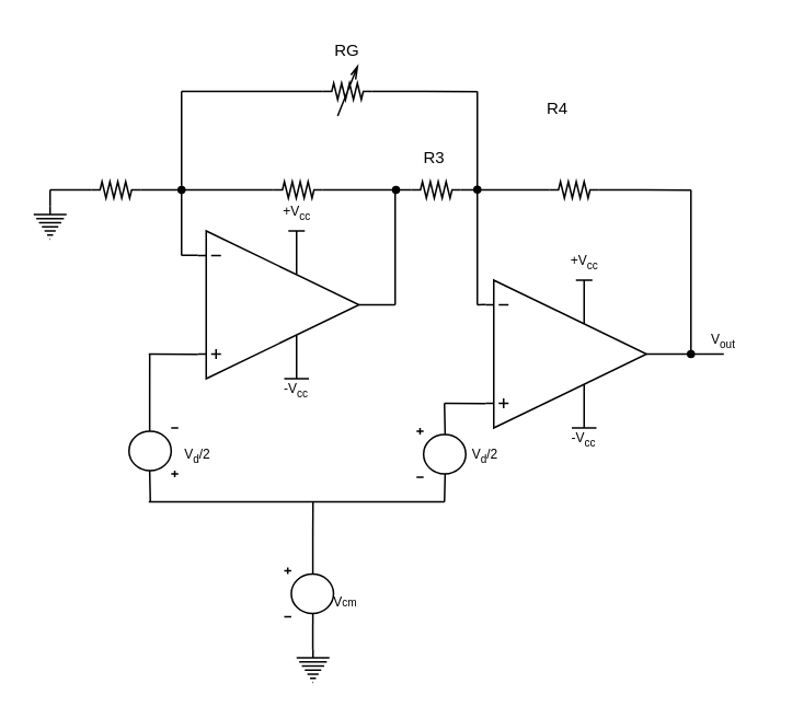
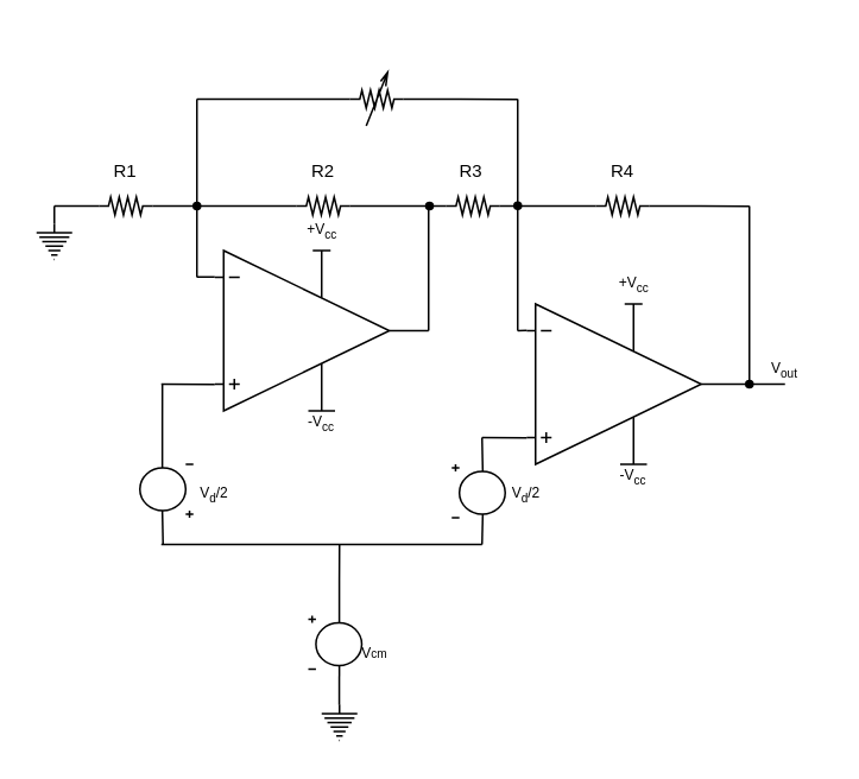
  <mxCell id="0" />
  <mxCell id="1" parent="0" />
  <mxCell id="2" style="edgeStyle=orthogonalEdgeStyle;rounded=0;orthogonalLoop=1;jettySize=auto;html=1;exitX=0;exitY=0.165;exitDx=0;exitDy=0;exitPerimeter=0;endArrow=none;endFill=0;" edge="1" parent="1" source="3"><mxGeometry relative="1" as="geometry"><mxPoint x="110.095" y="154.81" as="targetPoint" /></mxGeometry></mxCell>
  <mxCell id="3" value="" style="verticalLabelPosition=bottom;shadow=0;dashed=0;align=center;fillColor=#ffffff;html=1;verticalAlign=top;strokeWidth=1;shape=mxgraph.electrical.abstract.operational_amp_1;" vertex="1" parent="1"><mxGeometry x="120" y="140" width="98" height="90" as="geometry" /></mxCell>
  <mxCell id="4" value="" style="verticalLabelPosition=bottom;shadow=0;dashed=0;align=center;fillColor=#ffffff;html=1;verticalAlign=top;strokeWidth=1;shape=mxgraph.electrical.abstract.operational_amp_1;" vertex="1" parent="1"><mxGeometry x="295" y="170" width="98" height="90" as="geometry" /></mxCell>
  <mxCell id="5" style="edgeStyle=orthogonalEdgeStyle;rounded=0;orthogonalLoop=1;jettySize=auto;html=1;exitX=1;exitY=0.5;exitDx=0;exitDy=0;exitPerimeter=0;entryX=0;entryY=0.5;entryDx=0;entryDy=0;entryPerimeter=0;endArrow=none;endFill=0;" edge="1" parent="1" source="30" target="10"><mxGeometry relative="1" as="geometry" /></mxCell>
  <mxCell id="6" value="" style="pointerEvents=1;verticalLabelPosition=bottom;shadow=0;dashed=0;align=center;fillColor=#ffffff;html=1;verticalAlign=top;strokeWidth=1;shape=mxgraph.electrical.resistors.resistor_2;" vertex="1" parent="1"><mxGeometry x="166" y="110" width="30" height="10" as="geometry" /></mxCell>
  <mxCell id="7" style="edgeStyle=orthogonalEdgeStyle;rounded=0;orthogonalLoop=1;jettySize=auto;html=1;exitX=1;exitY=0.5;exitDx=0;exitDy=0;exitPerimeter=0;endArrow=none;endFill=0;" edge="1" parent="1" source="8"><mxGeometry relative="1" as="geometry"><mxPoint x="420" y="115.2" as="targetPoint" /></mxGeometry></mxCell>
  <mxCell id="8" value="" style="pointerEvents=1;verticalLabelPosition=bottom;shadow=0;dashed=0;align=center;fillColor=#ffffff;html=1;verticalAlign=top;strokeWidth=1;shape=mxgraph.electrical.resistors.resistor_2;" vertex="1" parent="1"><mxGeometry x="334" y="110" width="30" height="10" as="geometry" /></mxCell>
  <mxCell id="9" style="edgeStyle=orthogonalEdgeStyle;rounded=0;orthogonalLoop=1;jettySize=auto;html=1;exitX=1;exitY=0.5;exitDx=0;exitDy=0;exitPerimeter=0;entryX=0;entryY=0.5;entryDx=0;entryDy=0;entryPerimeter=0;endArrow=none;endFill=0;" edge="1" parent="1" source="10" target="8"><mxGeometry relative="1" as="geometry" /></mxCell>
  <mxCell id="10" value="" style="pointerEvents=1;verticalLabelPosition=bottom;shadow=0;dashed=0;align=center;fillColor=#ffffff;html=1;verticalAlign=top;strokeWidth=1;shape=mxgraph.electrical.resistors.resistor_2;" vertex="1" parent="1"><mxGeometry x="250" y="110" width="30" height="10" as="geometry" /></mxCell>
  <mxCell id="11" style="edgeStyle=orthogonalEdgeStyle;rounded=0;orthogonalLoop=1;jettySize=auto;html=1;exitX=1;exitY=0.5;exitDx=0;exitDy=0;exitPerimeter=0;endArrow=none;endFill=0;" edge="1" parent="1" source="12"><mxGeometry relative="1" as="geometry"><mxPoint x="110.143" y="115.143" as="targetPoint" /></mxGeometry></mxCell>
  <mxCell id="12" value="" style="pointerEvents=1;verticalLabelPosition=bottom;shadow=0;dashed=0;align=center;fillColor=#ffffff;html=1;verticalAlign=top;strokeWidth=1;shape=mxgraph.electrical.resistors.resistor_2;" vertex="1" parent="1"><mxGeometry x="55" y="110" width="30" height="10" as="geometry" /></mxCell>
  <mxCell id="13" value="" style="endArrow=none;html=1;" edge="1" parent="1"><mxGeometry width="50" height="50" relative="1" as="geometry"><mxPoint x="110" y="155" as="sourcePoint" /><mxPoint x="110" y="115" as="targetPoint" /></mxGeometry></mxCell>
  <mxCell id="14" value="" style="endArrow=none;html=1;entryX=0;entryY=0.5;entryDx=0;entryDy=0;entryPerimeter=0;" edge="1" parent="1" source="32" target="6"><mxGeometry width="50" height="50" relative="1" as="geometry"><mxPoint x="110" y="115" as="sourcePoint" /><mxPoint x="170" y="65" as="targetPoint" /></mxGeometry></mxCell>
  <mxCell id="15" value="" style="endArrow=none;html=1;exitX=1;exitY=0.5;exitDx=0;exitDy=0;exitPerimeter=0;" edge="1" parent="1" source="3"><mxGeometry width="50" height="50" relative="1" as="geometry"><mxPoint x="230" y="215" as="sourcePoint" /><mxPoint x="240" y="185" as="targetPoint" /></mxGeometry></mxCell>
  <mxCell id="16" value="" style="endArrow=none;html=1;" edge="1" parent="1"><mxGeometry width="50" height="50" relative="1" as="geometry"><mxPoint x="240" y="185" as="sourcePoint" /><mxPoint x="240" y="115" as="targetPoint" /></mxGeometry></mxCell>
  <mxCell id="17" value="" style="endArrow=none;html=1;entryX=0;entryY=0.165;entryDx=0;entryDy=0;entryPerimeter=0;" edge="1" parent="1" target="4"><mxGeometry width="50" height="50" relative="1" as="geometry"><mxPoint x="290" y="185" as="sourcePoint" /><mxPoint x="300" y="145" as="targetPoint" /></mxGeometry></mxCell>
  <mxCell id="18" value="" style="endArrow=none;html=1;" edge="1" parent="1"><mxGeometry width="50" height="50" relative="1" as="geometry"><mxPoint x="290" y="185" as="sourcePoint" /><mxPoint x="290" y="115" as="targetPoint" /></mxGeometry></mxCell>
  <mxCell id="19" value="" style="endArrow=none;html=1;exitX=1;exitY=0.5;exitDx=0;exitDy=0;exitPerimeter=0;" edge="1" parent="1" source="34"><mxGeometry width="50" height="50" relative="1" as="geometry"><mxPoint x="400" y="235" as="sourcePoint" /><mxPoint x="440" y="215" as="targetPoint" /></mxGeometry></mxCell>
  <mxCell id="20" value="" style="endArrow=none;html=1;" edge="1" parent="1"><mxGeometry width="50" height="50" relative="1" as="geometry"><mxPoint x="420" y="215" as="sourcePoint" /><mxPoint x="420" y="115" as="targetPoint" /></mxGeometry></mxCell>
  <mxCell id="21" value="" style="endArrow=none;html=1;entryX=0;entryY=0.835;entryDx=0;entryDy=0;entryPerimeter=0;" edge="1" parent="1" target="3"><mxGeometry width="50" height="50" relative="1" as="geometry"><mxPoint x="90" y="215" as="sourcePoint" /><mxPoint x="110" y="205" as="targetPoint" /></mxGeometry></mxCell>
+ <mxCell id="22" value="&lt;font style=&quot;font-size: 10px&quot;&gt;R1&lt;/font&gt;" style="text;html=1;strokeColor=none;fillColor=none;align=center;verticalAlign=middle;whiteSpace=wrap;rounded=0;" vertex="1" parent="1"><mxGeometry x="50" y="85" width="40" height="20" as="geometry" /></mxCell>
+ <mxCell id="23" value="&lt;font style=&quot;font-size: 10px&quot;&gt;R2&lt;/font&gt;" style="text;html=1;strokeColor=none;fillColor=none;align=center;verticalAlign=middle;whiteSpace=wrap;rounded=0;" vertex="1" parent="1"><mxGeometry x="161" y="85" width="40" height="20" as="geometry" /></mxCell>
  <mxCell id="24" value="&lt;font style=&quot;font-size: 10px&quot;&gt;R3&lt;/font&gt;" style="text;html=1;strokeColor=none;fillColor=none;align=center;verticalAlign=middle;whiteSpace=wrap;rounded=0;" vertex="1" parent="1"><mxGeometry x="243.5" y="85" width="40" height="20" as="geometry" /></mxCell>
- <mxCell id="25" value="&lt;font style=&quot;font-size: 10px&quot;&gt;R4&lt;/font&gt;" style="text;html=1;strokeColor=none;fillColor=none;align=center;verticalAlign=middle;whiteSpace=wrap;rounded=0;" vertex="1" parent="1"><mxGeometry x="319" y="55" width="40" height="20" as="geometry" /></mxCell>
+ <mxCell id="25" value="&lt;font style=&quot;font-size: 10px&quot;&gt;R4&lt;/font&gt;" style="text;html=1;strokeColor=none;fillColor=none;align=center;verticalAlign=middle;whiteSpace=wrap;rounded=0;" vertex="1" parent="1"><mxGeometry x="329" y="85" width="40" height="20" as="geometry" /></mxCell>
  <mxCell id="26" value="" style="endArrow=none;html=1;" edge="1" parent="1"><mxGeometry width="50" height="50" relative="1" as="geometry"><mxPoint x="290" y="115" as="sourcePoint" /><mxPoint x="290" y="55" as="targetPoint" /></mxGeometry></mxCell>
  <mxCell id="27" value="" style="endArrow=none;html=1;entryX=0;entryY=0.5;entryDx=0;entryDy=0;entryPerimeter=0;" edge="1" parent="1" target="12"><mxGeometry width="50" height="50" relative="1" as="geometry"><mxPoint x="30" y="115" as="sourcePoint" /><mxPoint x="50" y="115" as="targetPoint" /></mxGeometry></mxCell>
  <mxCell id="28" value="" style="endArrow=none;html=1;" edge="1" parent="1"><mxGeometry width="50" height="50" relative="1" as="geometry"><mxPoint x="110" y="115" as="sourcePoint" /><mxPoint x="110" y="55" as="targetPoint" /></mxGeometry></mxCell>
  <mxCell id="29" value="" style="ellipse;whiteSpace=wrap;html=1;aspect=fixed;fillColor=#000000;" vertex="1" parent="1"><mxGeometry x="288" y="112.903" width="4" height="4" as="geometry" /></mxCell>
  <mxCell id="30" value="" style="ellipse;whiteSpace=wrap;html=1;aspect=fixed;fillColor=#000000;" vertex="1" parent="1"><mxGeometry x="238.5" y="113" width="4" height="4" as="geometry" /></mxCell>
  <mxCell id="31" style="edgeStyle=orthogonalEdgeStyle;rounded=0;orthogonalLoop=1;jettySize=auto;html=1;exitX=1;exitY=0.5;exitDx=0;exitDy=0;exitPerimeter=0;entryX=0;entryY=0.5;entryDx=0;entryDy=0;entryPerimeter=0;endArrow=none;endFill=0;" edge="1" parent="1" source="6" target="30"><mxGeometry relative="1" as="geometry"><mxPoint x="195.953" y="115.023" as="sourcePoint" /><mxPoint x="249.907" y="115.023" as="targetPoint" /></mxGeometry></mxCell>
  <mxCell id="32" value="" style="ellipse;whiteSpace=wrap;html=1;aspect=fixed;fillColor=#000000;" vertex="1" parent="1"><mxGeometry x="108" y="113" width="4" height="4" as="geometry" /></mxCell>
  <mxCell id="33" value="" style="endArrow=none;html=1;entryX=0;entryY=0.5;entryDx=0;entryDy=0;entryPerimeter=0;" edge="1" parent="1" target="32"><mxGeometry width="50" height="50" relative="1" as="geometry"><mxPoint x="110" y="115" as="sourcePoint" /><mxPoint x="166" y="115" as="targetPoint" /></mxGeometry></mxCell>
  <mxCell id="34" value="" style="ellipse;whiteSpace=wrap;html=1;aspect=fixed;fillColor=#000000;" vertex="1" parent="1"><mxGeometry x="418" y="213" width="4" height="4" as="geometry" /></mxCell>
  <mxCell id="35" value="" style="endArrow=none;html=1;exitX=1;exitY=0.5;exitDx=0;exitDy=0;exitPerimeter=0;" edge="1" parent="1" source="4" target="34"><mxGeometry width="50" height="50" relative="1" as="geometry"><mxPoint x="393" y="215" as="sourcePoint" /><mxPoint x="440" y="215" as="targetPoint" /></mxGeometry></mxCell>
  <mxCell id="36" value="" style="pointerEvents=1;verticalLabelPosition=bottom;shadow=0;dashed=0;align=center;fillColor=#ffffff;html=1;verticalAlign=top;strokeWidth=1;shape=mxgraph.electrical.signal_sources.protective_earth;" vertex="1" parent="1"><mxGeometry x="20" y="125" width="20" height="20" as="geometry" /></mxCell>
  <mxCell id="37" value="&lt;span style=&quot;font-size: 8px&quot;&gt;+V&lt;sub&gt;cc&lt;/sub&gt;&lt;/span&gt;" style="verticalLabelPosition=top;verticalAlign=bottom;shape=mxgraph.electrical.signal_sources.vss2;shadow=0;dashed=0;fillColor=#ffffff;align=center;strokeColor=#000000;strokeWidth=1;fontSize=24;html=1;" vertex="1" parent="1"><mxGeometry x="175" y="140" width="10" height="10" as="geometry" /></mxCell>
  <mxCell id="38" value="" style="pointerEvents=1;verticalLabelPosition=bottom;shadow=0;dashed=0;align=center;fillColor=#ffffff;html=1;verticalAlign=top;strokeWidth=1;shape=mxgraph.electrical.signal_sources.vdd;fontSize=24;" vertex="1" parent="1"><mxGeometry x="347.5" y="250" width="15" height="10" as="geometry" /></mxCell>
  <mxCell id="39" value="" style="endArrow=none;html=1;" edge="1" parent="1"><mxGeometry width="50" height="50" relative="1" as="geometry"><mxPoint x="30" y="125" as="sourcePoint" /><mxPoint x="30" y="115" as="targetPoint" /></mxGeometry></mxCell>
  <mxCell id="40" value="&lt;span style=&quot;font-size: 8px&quot;&gt;+V&lt;sub&gt;cc&lt;/sub&gt;&lt;/span&gt;" style="verticalLabelPosition=top;verticalAlign=bottom;shape=mxgraph.electrical.signal_sources.vss2;shadow=0;dashed=0;fillColor=#ffffff;align=center;strokeColor=#000000;strokeWidth=1;fontSize=24;html=1;" vertex="1" parent="1"><mxGeometry x="350" y="170" width="10" height="10" as="geometry" /></mxCell>
  <mxCell id="41" value="" style="pointerEvents=1;verticalLabelPosition=bottom;shadow=0;dashed=0;align=center;fillColor=#ffffff;html=1;verticalAlign=top;strokeWidth=1;shape=mxgraph.electrical.signal_sources.vdd;fontSize=24;" vertex="1" parent="1"><mxGeometry x="172.5" y="220" width="15" height="10" as="geometry" /></mxCell>
  <mxCell id="42" value="&lt;font style=&quot;font-size: 8px&quot;&gt;-V&lt;sub&gt;cc&lt;/sub&gt;&lt;/font&gt;" style="text;html=1;strokeColor=none;fillColor=none;align=center;verticalAlign=middle;whiteSpace=wrap;rounded=0;" vertex="1" parent="1"><mxGeometry x="160" y="225" width="40" height="20" as="geometry" /></mxCell>
  <mxCell id="43" value="&lt;font style=&quot;font-size: 8px&quot;&gt;-V&lt;sub&gt;cc&lt;/sub&gt;&lt;/font&gt;" style="text;html=1;strokeColor=none;fillColor=none;align=center;verticalAlign=middle;whiteSpace=wrap;rounded=0;" vertex="1" parent="1"><mxGeometry x="335" y="255" width="40" height="20" as="geometry" /></mxCell>
  <mxCell id="44" style="edgeStyle=orthogonalEdgeStyle;rounded=0;orthogonalLoop=1;jettySize=auto;html=1;exitX=1;exitY=0.5;exitDx=0;exitDy=0;exitPerimeter=0;endArrow=none;endFill=0;" edge="1" parent="1" source="45"><mxGeometry relative="1" as="geometry"><mxPoint x="290" y="55.143" as="targetPoint" /></mxGeometry></mxCell>
  <mxCell id="45" value="" style="pointerEvents=1;verticalLabelPosition=bottom;shadow=0;dashed=0;align=center;fillColor=#ffffff;html=1;verticalAlign=top;strokeWidth=1;shape=mxgraph.electrical.resistors.variable_resistor_2;" vertex="1" parent="1"><mxGeometry x="196" y="40" width="30" height="30" as="geometry" /></mxCell>
  <mxCell id="46" value="" style="endArrow=none;html=1;entryX=0;entryY=0.5;entryDx=0;entryDy=0;entryPerimeter=0;" edge="1" parent="1" target="45"><mxGeometry width="50" height="50" relative="1" as="geometry"><mxPoint x="110" y="55" as="sourcePoint" /><mxPoint x="190" y="55" as="targetPoint" /></mxGeometry></mxCell>
- <mxCell id="47" value="&lt;font style=&quot;font-size: 10px&quot;&gt;RG&lt;/font&gt;" style="text;html=1;strokeColor=none;fillColor=none;align=center;verticalAlign=middle;whiteSpace=wrap;rounded=0;" vertex="1" parent="1"><mxGeometry x="191" y="20" width="40" height="20" as="geometry" /></mxCell>
  <mxCell id="48" style="edgeStyle=orthogonalEdgeStyle;rounded=0;orthogonalLoop=1;jettySize=auto;html=1;exitX=0.58;exitY=0.935;exitDx=0;exitDy=0;exitPerimeter=0;endArrow=none;endFill=0;" edge="1" parent="1" source="49"><mxGeometry relative="1" as="geometry"><mxPoint x="90.628" y="215.023" as="targetPoint" /></mxGeometry></mxCell>
  <mxCell id="49" value="" style="pointerEvents=1;verticalLabelPosition=bottom;shadow=0;dashed=0;align=center;fillColor=#ffffff;html=1;verticalAlign=top;strokeWidth=1;shape=mxgraph.electrical.signal_sources.dc_source_1;direction=west;aspect=fixed;" vertex="1" parent="1"><mxGeometry x="78" y="260" width="30" height="30" as="geometry" /></mxCell>
  <mxCell id="50" value="" style="pointerEvents=1;verticalLabelPosition=bottom;shadow=0;dashed=0;align=center;fillColor=#ffffff;html=1;verticalAlign=top;strokeWidth=1;shape=mxgraph.electrical.signal_sources.dc_source_1;aspect=fixed;" vertex="1" parent="1"><mxGeometry x="253" y="260" width="30" height="30" as="geometry" /></mxCell>
  <mxCell id="51" value="" style="endArrow=none;html=1;entryX=0;entryY=0.835;entryDx=0;entryDy=0;entryPerimeter=0;" edge="1" parent="1" target="4"><mxGeometry width="50" height="50" relative="1" as="geometry"><mxPoint x="270" y="245" as="sourcePoint" /><mxPoint x="300" y="235" as="targetPoint" /></mxGeometry></mxCell>
  <mxCell id="52" value="" style="endArrow=none;html=1;exitX=0.58;exitY=0.135;exitDx=0;exitDy=0;exitPerimeter=0;" edge="1" parent="1" source="50"><mxGeometry width="50" height="50" relative="1" as="geometry"><mxPoint x="250" y="305" as="sourcePoint" /><mxPoint x="270" y="245" as="targetPoint" /></mxGeometry></mxCell>
  <mxCell id="53" value="" style="endArrow=none;html=1;entryX=0.58;entryY=0.135;entryDx=0;entryDy=0;entryPerimeter=0;" edge="1" parent="1" target="49"><mxGeometry width="50" height="50" relative="1" as="geometry"><mxPoint x="91" y="305" as="sourcePoint" /><mxPoint x="110" y="295" as="targetPoint" /></mxGeometry></mxCell>
  <mxCell id="54" value="" style="endArrow=none;html=1;entryX=0.58;entryY=0.935;entryDx=0;entryDy=0;entryPerimeter=0;" edge="1" parent="1" target="50"><mxGeometry width="50" height="50" relative="1" as="geometry"><mxPoint x="270" y="305" as="sourcePoint" /><mxPoint x="280" y="305" as="targetPoint" /></mxGeometry></mxCell>
  <mxCell id="55" value="" style="endArrow=none;html=1;" edge="1" parent="1"><mxGeometry width="50" height="50" relative="1" as="geometry"><mxPoint x="90" y="305" as="sourcePoint" /><mxPoint x="270" y="305" as="targetPoint" /></mxGeometry></mxCell>
  <mxCell id="56" style="edgeStyle=orthogonalEdgeStyle;rounded=0;orthogonalLoop=1;jettySize=auto;html=1;exitX=0.58;exitY=0.135;exitDx=0;exitDy=0;exitPerimeter=0;endArrow=none;endFill=0;" edge="1" parent="1" source="58"><mxGeometry relative="1" as="geometry"><mxPoint x="190" y="305" as="targetPoint" /></mxGeometry></mxCell>
  <mxCell id="57" style="edgeStyle=orthogonalEdgeStyle;rounded=0;orthogonalLoop=1;jettySize=auto;html=1;exitX=0.58;exitY=0.935;exitDx=0;exitDy=0;exitPerimeter=0;endArrow=none;endFill=0;" edge="1" parent="1" source="58"><mxGeometry relative="1" as="geometry"><mxPoint x="189.889" y="395.111" as="targetPoint" /></mxGeometry></mxCell>
  <mxCell id="58" value="" style="pointerEvents=1;verticalLabelPosition=bottom;shadow=0;dashed=0;align=center;fillColor=#ffffff;html=1;verticalAlign=top;strokeWidth=1;shape=mxgraph.electrical.signal_sources.dc_source_1;aspect=fixed;" vertex="1" parent="1"><mxGeometry x="172.5" y="345" width="30" height="30" as="geometry" /></mxCell>
  <mxCell id="59" value="" style="pointerEvents=1;verticalLabelPosition=bottom;shadow=0;dashed=0;align=center;fillColor=#ffffff;html=1;verticalAlign=top;strokeWidth=1;shape=mxgraph.electrical.signal_sources.protective_earth;" vertex="1" parent="1"><mxGeometry x="180" y="395" width="20" height="20" as="geometry" /></mxCell>
  <mxCell id="60" value="&lt;font style=&quot;font-size: 8px&quot;&gt;V&lt;sub&gt;out&lt;/sub&gt;&lt;/font&gt;" style="text;html=1;strokeColor=none;fillColor=none;align=center;verticalAlign=middle;whiteSpace=wrap;rounded=0;" vertex="1" parent="1"><mxGeometry x="420" y="195" width="40" height="20" as="geometry" /></mxCell>
  <mxCell id="61" value="&lt;font style=&quot;font-size: 8px&quot;&gt;V&lt;/font&gt;&lt;font style=&quot;font-size: 6.667px&quot;&gt;cm&lt;/font&gt;" style="text;html=1;strokeColor=none;fillColor=none;align=center;verticalAlign=middle;whiteSpace=wrap;rounded=0;" vertex="1" parent="1"><mxGeometry x="190" y="355.167" width="40" height="20" as="geometry" /></mxCell>
  <mxCell id="62" value="&lt;span style=&quot;font-size: 8px&quot;&gt;V&lt;sub&gt;d&lt;/sub&gt;/2&lt;/span&gt;" style="text;html=1;strokeColor=none;fillColor=none;align=center;verticalAlign=middle;whiteSpace=wrap;rounded=0;" vertex="1" parent="1"><mxGeometry x="100" y="265.167" width="40" height="20" as="geometry" /></mxCell>
  <mxCell id="63" value="&lt;span style=&quot;font-size: 8px&quot;&gt;V&lt;sub&gt;d&lt;/sub&gt;/2&lt;/span&gt;" style="text;html=1;strokeColor=none;fillColor=none;align=center;verticalAlign=middle;whiteSpace=wrap;rounded=0;" vertex="1" parent="1"><mxGeometry x="274.977" y="265.167" width="40" height="20" as="geometry" /></mxCell>
